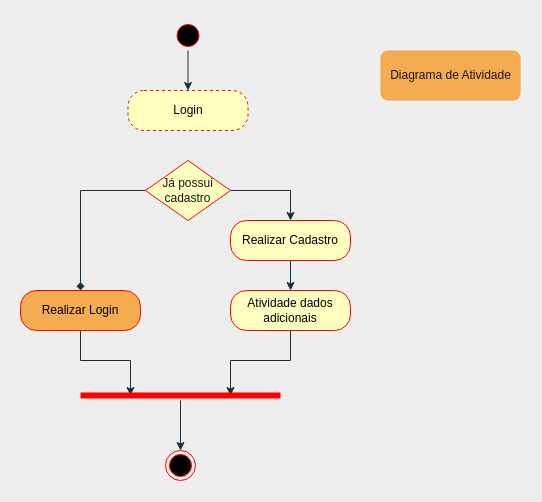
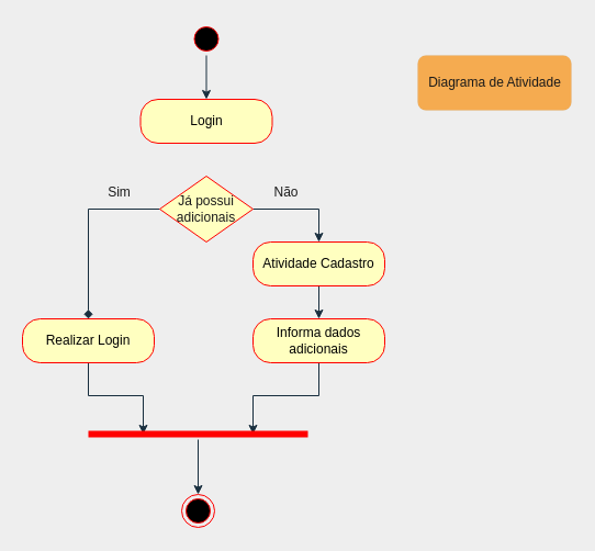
  <mxCell id="0" />
  <mxCell id="1" parent="0" />
  <mxCell id="2" value="&lt;div&gt;Diagrama de Atividade&lt;/div&gt;" style="text;html=1;align=center;verticalAlign=middle;resizable=0;points=[];autosize=1;fillColor=#F5AB50;fontColor=#1A1A1A;strokeColor=#909090;strokeWidth=0;perimeterSpacing=0;rounded=1;" vertex="1" parent="1"><mxGeometry x="380" y="50" width="140" height="50" as="geometry" /></mxCell>
- <mxCell id="3" value="Login" style="rounded=1;whiteSpace=wrap;html=1;arcSize=40;fontColor=#000000;fillColor=#ffffc0;strokeColor=#ff0000;dashed=1;" vertex="1" parent="1"><mxGeometry x="127.5" y="90" width="120" height="40" as="geometry" /></mxCell>
+ <mxCell id="3" value="Login" style="rounded=1;whiteSpace=wrap;html=1;arcSize=40;fontColor=#000000;fillColor=#ffffc0;strokeColor=#ff0000;" vertex="1" parent="1"><mxGeometry x="127.5" y="90" width="120" height="40" as="geometry" /></mxCell>
  <mxCell id="4" style="edgeStyle=orthogonalEdgeStyle;rounded=0;orthogonalLoop=1;jettySize=auto;html=1;entryX=0.5;entryY=0;entryDx=0;entryDy=0;strokeColor=#182E3E;fontColor=#1A1A1A;" edge="1" parent="1" source="6" target="10"><mxGeometry relative="1" as="geometry"><Array as="points"><mxPoint x="290" y="190" /></Array></mxGeometry></mxCell>
  <mxCell id="5" style="edgeStyle=orthogonalEdgeStyle;rounded=0;orthogonalLoop=1;jettySize=auto;html=1;entryX=0.5;entryY=0;entryDx=0;entryDy=0;strokeColor=#182E3E;fontColor=#1A1A1A;endArrow=diamond;" edge="1" parent="1" source="6" target="12"><mxGeometry relative="1" as="geometry" /></mxCell>
- <mxCell id="6" value="Já possui cadastro" style="rhombus;whiteSpace=wrap;html=1;fillColor=#ffffc0;strokeColor=#ff0000;fontColor=#1A1A1A;" vertex="1" parent="1"><mxGeometry x="145" y="160" width="85" height="60" as="geometry" /></mxCell>
+ <mxCell id="6" value="Já possui adicionais" style="rhombus;whiteSpace=wrap;html=1;fillColor=#ffffc0;strokeColor=#ff0000;fontColor=#1A1A1A;" vertex="1" parent="1"><mxGeometry x="145" y="160" width="85" height="60" as="geometry" /></mxCell>
  <mxCell id="7" value="" style="edgeStyle=orthogonalEdgeStyle;rounded=0;orthogonalLoop=1;jettySize=auto;html=1;strokeColor=#182E3E;fontColor=#1A1A1A;" edge="1" parent="1" source="8" target="3"><mxGeometry relative="1" as="geometry" /></mxCell>
  <mxCell id="8" value="" style="ellipse;html=1;shape=startState;fillColor=#000000;strokeColor=#ff0000;fontColor=#1A1A1A;" vertex="1" parent="1"><mxGeometry x="172.5" y="20" width="30" height="30" as="geometry" /></mxCell>
  <mxCell id="9" value="" style="edgeStyle=orthogonalEdgeStyle;rounded=0;orthogonalLoop=1;jettySize=auto;html=1;strokeColor=#182E3E;fontColor=#1A1A1A;" edge="1" parent="1" source="10" target="17"><mxGeometry relative="1" as="geometry" /></mxCell>
- <mxCell id="10" value="&lt;div&gt;Realizar Cadastro&lt;/div&gt;" style="rounded=1;whiteSpace=wrap;html=1;arcSize=40;fontColor=#000000;fillColor=#ffffc0;strokeColor=#ff0000;" vertex="1" parent="1"><mxGeometry x="230" y="220" width="120" height="40" as="geometry" /></mxCell>
+ <mxCell id="10" value="&lt;div&gt;Atividade Cadastro&lt;/div&gt;" style="rounded=1;whiteSpace=wrap;html=1;arcSize=40;fontColor=#000000;fillColor=#ffffc0;strokeColor=#ff0000;" vertex="1" parent="1"><mxGeometry x="230" y="220" width="120" height="40" as="geometry" /></mxCell>
  <mxCell id="11" style="edgeStyle=orthogonalEdgeStyle;rounded=0;orthogonalLoop=1;jettySize=auto;html=1;entryX=0.25;entryY=0.5;entryDx=0;entryDy=0;entryPerimeter=0;strokeColor=#182E3E;fontColor=#1A1A1A;" edge="1" parent="1" source="12" target="19"><mxGeometry relative="1" as="geometry" /></mxCell>
- <mxCell id="12" value="Realizar Login" style="rounded=1;whiteSpace=wrap;html=1;arcSize=40;fontColor=#000000;fillColor=#f5ab50;strokeColor=#ff0000;" vertex="1" parent="1"><mxGeometry x="20" y="290" width="120" height="40" as="geometry" /></mxCell>
+ <mxCell id="12" value="Realizar Login" style="rounded=1;whiteSpace=wrap;html=1;arcSize=40;fontColor=#000000;fillColor=#ffffc0;strokeColor=#ff0000;" vertex="1" parent="1"><mxGeometry x="20" y="290" width="120" height="40" as="geometry" /></mxCell>
+ <mxCell id="13" value="&lt;div&gt;Não&lt;/div&gt;" style="text;html=1;align=center;verticalAlign=middle;resizable=0;points=[];autosize=1;strokeColor=none;fillColor=none;fontColor=#1A1A1A;" vertex="1" parent="1"><mxGeometry x="240" y="160" width="40" height="30" as="geometry" /></mxCell>
+ <mxCell id="14" value="Sim" style="text;html=1;align=center;verticalAlign=middle;resizable=0;points=[];autosize=1;strokeColor=none;fillColor=none;fontColor=#1A1A1A;" vertex="1" parent="1"><mxGeometry x="87.5" y="160" width="40" height="30" as="geometry" /></mxCell>
  <mxCell id="15" value="" style="ellipse;html=1;shape=endState;fillColor=#000000;strokeColor=#ff0000;fontColor=#1A1A1A;" vertex="1" parent="1"><mxGeometry x="165" y="450" width="30" height="30" as="geometry" /></mxCell>
  <mxCell id="16" style="edgeStyle=orthogonalEdgeStyle;rounded=0;orthogonalLoop=1;jettySize=auto;html=1;entryX=0.75;entryY=0.5;entryDx=0;entryDy=0;entryPerimeter=0;strokeColor=#182E3E;fontColor=#1A1A1A;" edge="1" parent="1" source="17" target="19"><mxGeometry relative="1" as="geometry" /></mxCell>
- <mxCell id="17" value="Atividade dados adicionais" style="rounded=1;whiteSpace=wrap;html=1;arcSize=40;fontColor=#000000;fillColor=#ffffc0;strokeColor=#ff0000;" vertex="1" parent="1"><mxGeometry x="230" y="290" width="120" height="40" as="geometry" /></mxCell>
+ <mxCell id="17" value="Informa dados adicionais" style="rounded=1;whiteSpace=wrap;html=1;arcSize=40;fontColor=#000000;fillColor=#ffffc0;strokeColor=#ff0000;" vertex="1" parent="1"><mxGeometry x="230" y="290" width="120" height="40" as="geometry" /></mxCell>
  <mxCell id="18" value="" style="edgeStyle=orthogonalEdgeStyle;rounded=0;orthogonalLoop=1;jettySize=auto;html=1;strokeColor=#182E3E;fontColor=#1A1A1A;" edge="1" parent="1" source="19" target="15"><mxGeometry relative="1" as="geometry" /></mxCell>
  <mxCell id="19" value="" style="shape=line;html=1;strokeWidth=6;strokeColor=#ff0000;fontColor=#1A1A1A;fillColor=#F5AB50;" vertex="1" parent="1"><mxGeometry x="80" y="390" width="200" height="10" as="geometry" /></mxCell>
